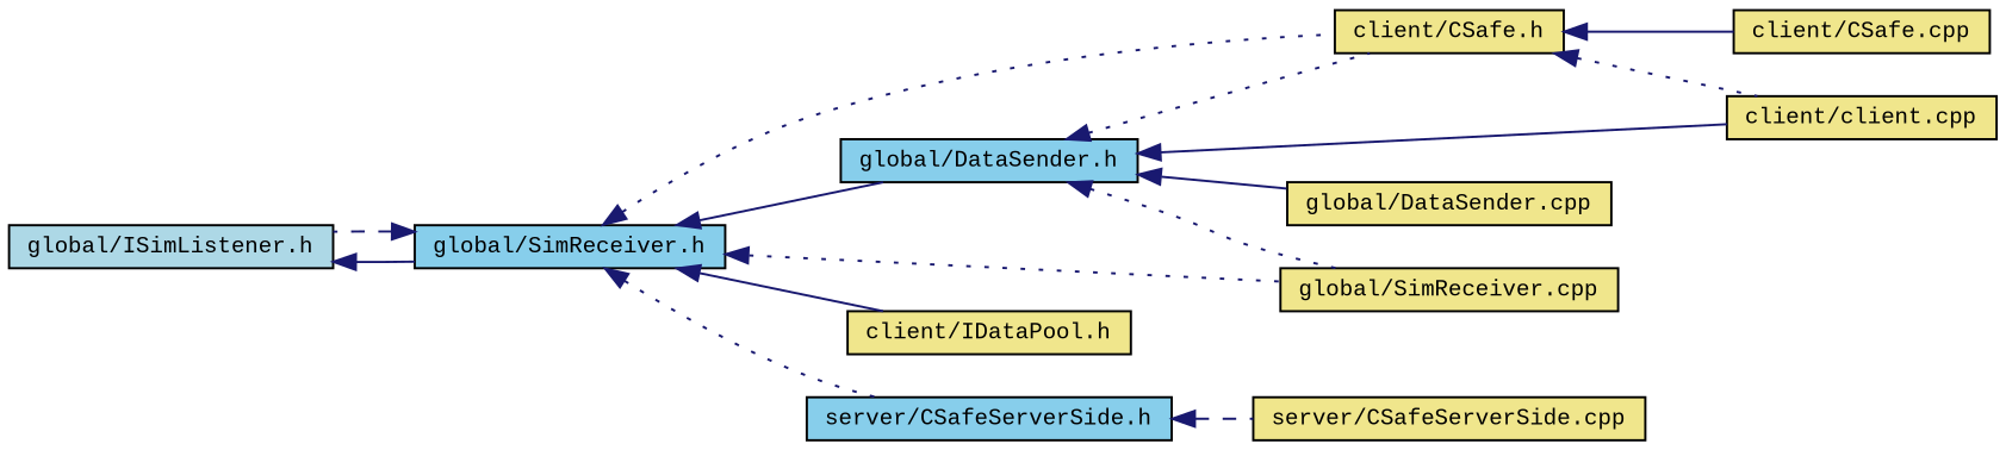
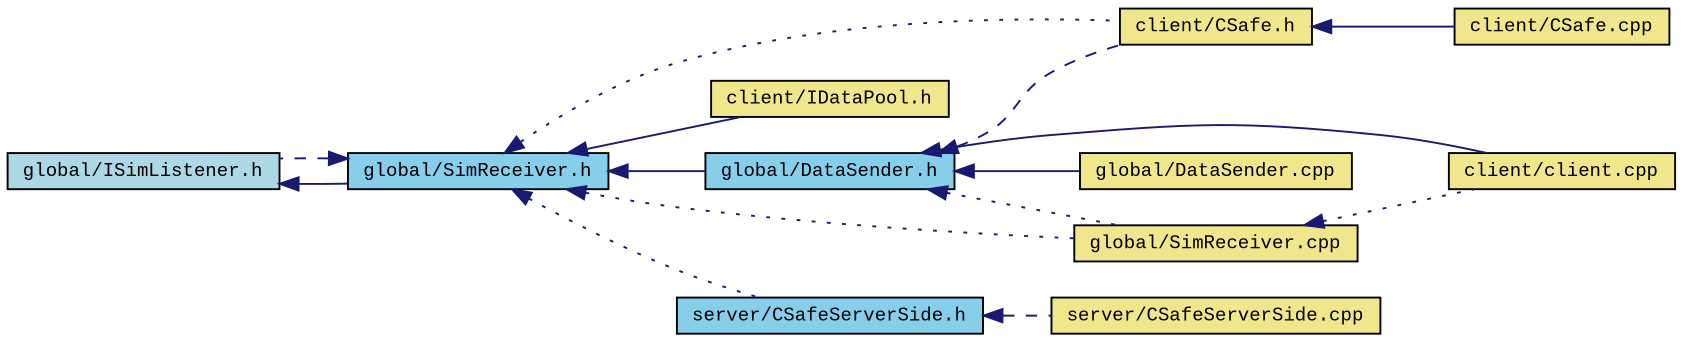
  digraph {
    fontname="Liberation Mono"
    rankdir=LR
    node [color=black fillcolor=khaki fontname="Liberation Mono" fontsize=10 shape=record style=filled]
    edge [color=midnightblue dir=back fontname="Liberation Mono" fontsize=10 labelfontname=FreeSans labelfontsize=10 style=solid]
    n1 [fillcolor=lightblue fontcolor=black height=0.2 label="global/ISimListener.h" width=0.4]
    n2 [fillcolor=skyblue height=0.2 label="global/SimReceiver.h" width=0.4]
    n3 [height=0.2 label="client/CSafe.h" width=0.4]
    n4 [height=0.2 label="client/IDataPool.h" width=0.4]
    n5 [fillcolor=skyblue height=0.2 label="global/DataSender.h" width=0.4]
    n6 [height=0.2 label="global/SimReceiver.cpp" width=0.4]
    n7 [fillcolor=skyblue height=0.2 label="server/CSafeServerSide.h" width=0.4]
    n8 [height=0.2 label="client/client.cpp" width=0.4]
    n9 [height=0.2 label="client/CSafe.cpp" width=0.4]
    n10 [height=0.2 label="global/DataSender.cpp" width=0.4]
    n11 [height=0.2 label="server/CSafeServerSide.cpp" width=0.4]
    n1 -> n2
    n2 -> n1 [style=dashed]
    n2 -> n3 [style=dotted]
    n2 -> n4
    n2 -> n5
    n2 -> n6 [style=dotted]
    n2 -> n7 [style=dotted]
-   n3 -> n8 [style=dotted]
+   n6 -> n8 [style=dotted]
    n3 -> n9
-   n5 -> n3 [style=dotted]
+   n5 -> n3 [style=dashed]
    n5 -> n6 [style=dotted]
    n5 -> n8
    n5 -> n10
    n7 -> n11 [style=dashed]
  }
